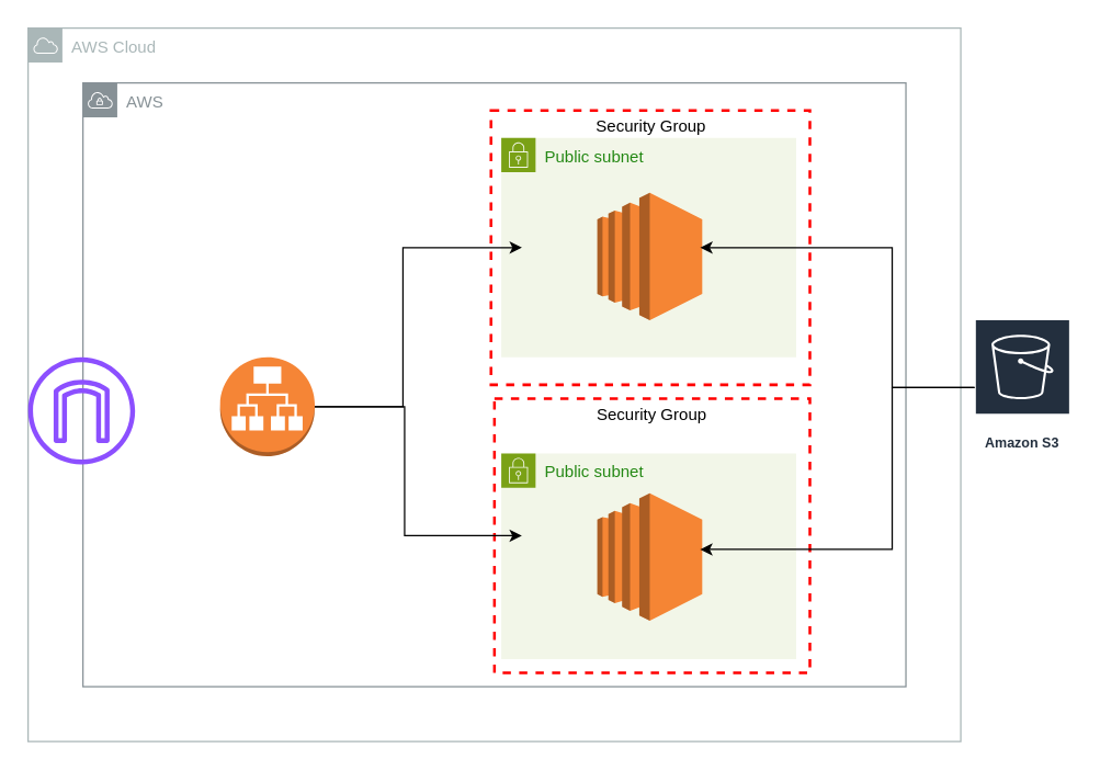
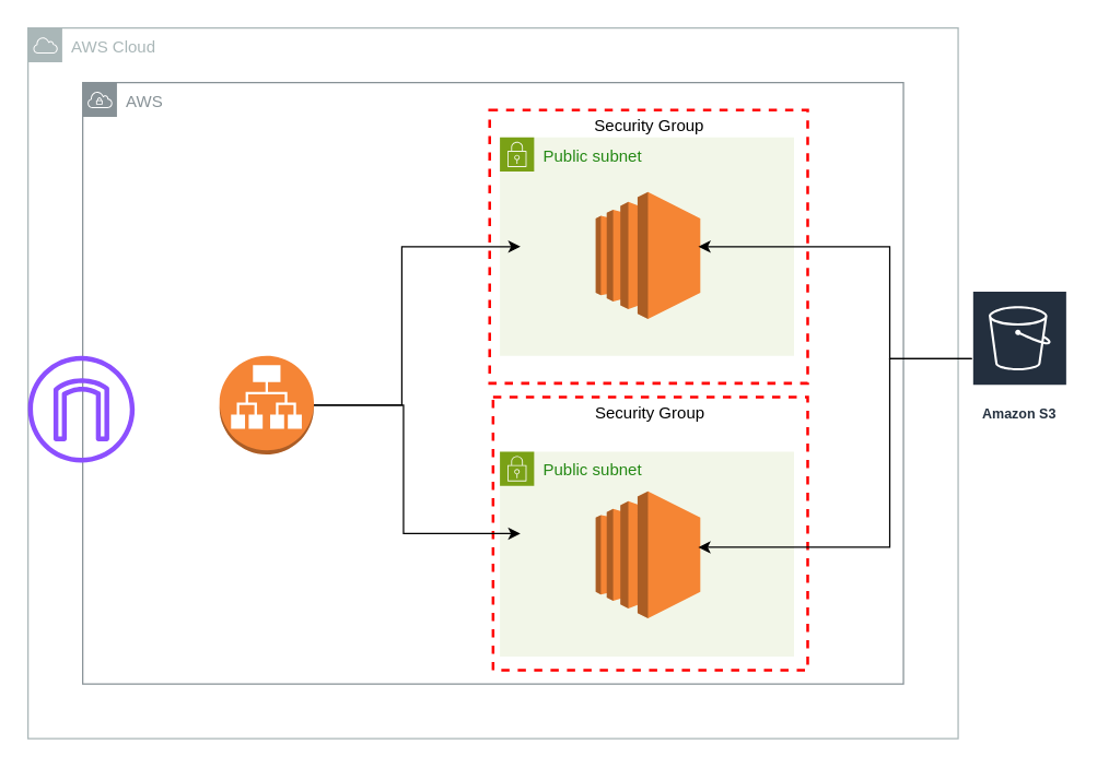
  <mxCell id="0" />
  <mxCell id="1" parent="0" />
  <mxCell id="2" value="AWS Cloud" style="sketch=0;outlineConnect=0;gradientColor=none;html=1;whiteSpace=wrap;fontSize=12;fontStyle=0;shape=mxgraph.aws4.group;grIcon=mxgraph.aws4.group_aws_cloud;strokeColor=#AAB7B8;fillColor=none;verticalAlign=top;align=left;spacingLeft=30;fontColor=#AAB7B8;dashed=0;" vertex="1" parent="1"><mxGeometry x="20" y="20" width="680" height="520" as="geometry" /></mxCell>
  <mxCell id="3" value="AWS" style="sketch=0;outlineConnect=0;gradientColor=none;html=1;whiteSpace=wrap;fontSize=12;fontStyle=0;shape=mxgraph.aws4.group;grIcon=mxgraph.aws4.group_vpc;strokeColor=#879196;fillColor=none;verticalAlign=top;align=left;spacingLeft=30;fontColor=#879196;dashed=0;" vertex="1" parent="1"><mxGeometry x="60" y="60" width="600" height="440" as="geometry" /></mxCell>
  <mxCell id="4" value="Public subnet" style="points=[[0,0],[0.25,0],[0.5,0],[0.75,0],[1,0],[1,0.25],[1,0.5],[1,0.75],[1,1],[0.75,1],[0.5,1],[0.25,1],[0,1],[0,0.75],[0,0.5],[0,0.25]];outlineConnect=0;gradientColor=none;html=1;whiteSpace=wrap;fontSize=12;fontStyle=0;container=1;pointerEvents=0;collapsible=0;recursiveResize=0;shape=mxgraph.aws4.group;grIcon=mxgraph.aws4.group_security_group;grStroke=0;strokeColor=#7AA116;fillColor=#F2F6E8;verticalAlign=top;align=left;spacingLeft=30;fontColor=#248814;dashed=0;" vertex="1" parent="1"><mxGeometry x="365" y="100" width="215" height="160" as="geometry" /></mxCell>
  <mxCell id="5" value="" style="outlineConnect=0;dashed=0;verticalLabelPosition=bottom;verticalAlign=top;align=center;html=1;shape=mxgraph.aws3.ec2;fillColor=#F58534;gradientColor=none;" vertex="1" parent="4"><mxGeometry x="70" y="40" width="76.5" height="93" as="geometry" /></mxCell>
  <mxCell id="6" value="Public subnet" style="points=[[0,0],[0.25,0],[0.5,0],[0.75,0],[1,0],[1,0.25],[1,0.5],[1,0.75],[1,1],[0.75,1],[0.5,1],[0.25,1],[0,1],[0,0.75],[0,0.5],[0,0.25]];outlineConnect=0;gradientColor=none;html=1;whiteSpace=wrap;fontSize=12;fontStyle=0;container=1;pointerEvents=0;collapsible=0;recursiveResize=0;shape=mxgraph.aws4.group;grIcon=mxgraph.aws4.group_security_group;grStroke=0;strokeColor=#7AA116;fillColor=#F2F6E8;verticalAlign=top;align=left;spacingLeft=30;fontColor=#248814;dashed=0;" vertex="1" parent="1"><mxGeometry x="365" y="330" width="215" height="150" as="geometry" /></mxCell>
  <mxCell id="7" value="" style="outlineConnect=0;dashed=0;verticalLabelPosition=bottom;verticalAlign=top;align=center;html=1;shape=mxgraph.aws3.ec2;fillColor=#F58534;gradientColor=none;" vertex="1" parent="6"><mxGeometry x="70" y="29" width="76.5" height="93" as="geometry" /></mxCell>
- <mxCell id="8" value="Amazon S3" style="sketch=0;outlineConnect=0;fontColor=#232F3E;gradientColor=none;strokeColor=#ffffff;fillColor=#232F3E;dashed=0;verticalLabelPosition=middle;verticalAlign=bottom;align=center;html=1;whiteSpace=wrap;fontSize=10;fontStyle=1;spacing=3;shape=mxgraph.aws4.productIcon;prIcon=mxgraph.aws4.s3;" vertex="1" parent="1"><mxGeometry x="710" y="232" width="70" height="100" as="geometry" /></mxCell>
+ <mxCell id="8" value="Amazon S3" style="sketch=0;outlineConnect=0;fontColor=#232F3E;gradientColor=none;strokeColor=#ffffff;fillColor=#232F3E;dashed=0;verticalLabelPosition=middle;verticalAlign=bottom;align=center;html=1;whiteSpace=wrap;fontSize=10;fontStyle=1;spacing=3;shape=mxgraph.aws4.productIcon;prIcon=mxgraph.aws4.s3;" vertex="1" parent="1"><mxGeometry x="710" y="212" width="70" height="100" as="geometry" /></mxCell>
  <mxCell id="9" value="" style="outlineConnect=0;dashed=0;verticalLabelPosition=bottom;verticalAlign=top;align=center;html=1;shape=mxgraph.aws3.application_load_balancer;fillColor=#F58536;gradientColor=none;" vertex="1" parent="1"><mxGeometry x="160" y="260" width="69" height="72" as="geometry" /></mxCell>
  <mxCell id="10" value="" style="sketch=0;outlineConnect=0;fontColor=#232F3E;gradientColor=none;fillColor=#8C4FFF;strokeColor=none;dashed=0;verticalLabelPosition=bottom;verticalAlign=top;align=center;html=1;fontSize=12;fontStyle=0;aspect=fixed;pointerEvents=1;shape=mxgraph.aws4.internet_gateway;" vertex="1" parent="1"><mxGeometry x="20" y="260" width="78" height="78" as="geometry" /></mxCell>
  <mxCell id="11" value="Security Group" style="fontStyle=0;verticalAlign=top;align=center;spacingTop=-2;fillColor=none;rounded=0;whiteSpace=wrap;html=1;strokeColor=#FF0000;strokeWidth=2;dashed=1;container=1;collapsible=0;expand=0;recursiveResize=0;" vertex="1" parent="1"><mxGeometry x="360" y="290" width="230" height="200" as="geometry" /></mxCell>
  <mxCell id="12" value="Security Group" style="fontStyle=0;verticalAlign=top;align=center;spacingTop=-2;fillColor=none;rounded=0;whiteSpace=wrap;html=1;strokeColor=#FF0000;strokeWidth=2;dashed=1;container=1;collapsible=0;expand=0;recursiveResize=0;" vertex="1" parent="1"><mxGeometry x="357.5" y="80" width="232.5" height="200" as="geometry" /></mxCell>
  <mxCell id="13" style="edgeStyle=orthogonalEdgeStyle;rounded=0;orthogonalLoop=1;jettySize=auto;html=1;exitX=1;exitY=0.5;exitDx=0;exitDy=0;exitPerimeter=0;entryX=0.087;entryY=0.5;entryDx=0;entryDy=0;entryPerimeter=0;" edge="1" parent="1" source="9" target="11"><mxGeometry relative="1" as="geometry" /></mxCell>
  <mxCell id="14" style="edgeStyle=orthogonalEdgeStyle;rounded=0;orthogonalLoop=1;jettySize=auto;html=1;exitX=1;exitY=0.5;exitDx=0;exitDy=0;exitPerimeter=0;entryX=0.097;entryY=0.5;entryDx=0;entryDy=0;entryPerimeter=0;" edge="1" parent="1" source="9" target="12"><mxGeometry relative="1" as="geometry" /></mxCell>
  <mxCell id="15" style="edgeStyle=orthogonalEdgeStyle;rounded=0;orthogonalLoop=1;jettySize=auto;html=1;entryX=0.656;entryY=0.5;entryDx=0;entryDy=0;entryPerimeter=0;" edge="1" parent="1" source="8" target="12"><mxGeometry relative="1" as="geometry" /></mxCell>
  <mxCell id="16" style="edgeStyle=orthogonalEdgeStyle;rounded=0;orthogonalLoop=1;jettySize=auto;html=1;entryX=0.652;entryY=0.55;entryDx=0;entryDy=0;entryPerimeter=0;" edge="1" parent="1" source="8" target="11"><mxGeometry relative="1" as="geometry" /></mxCell>
